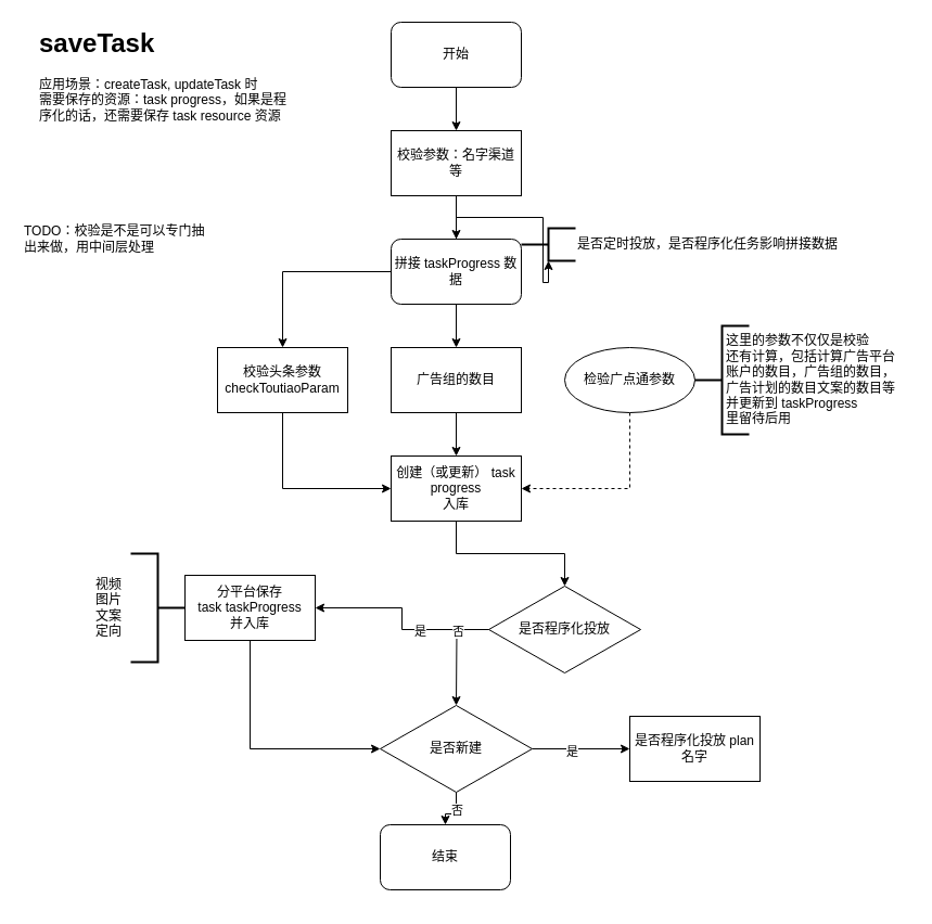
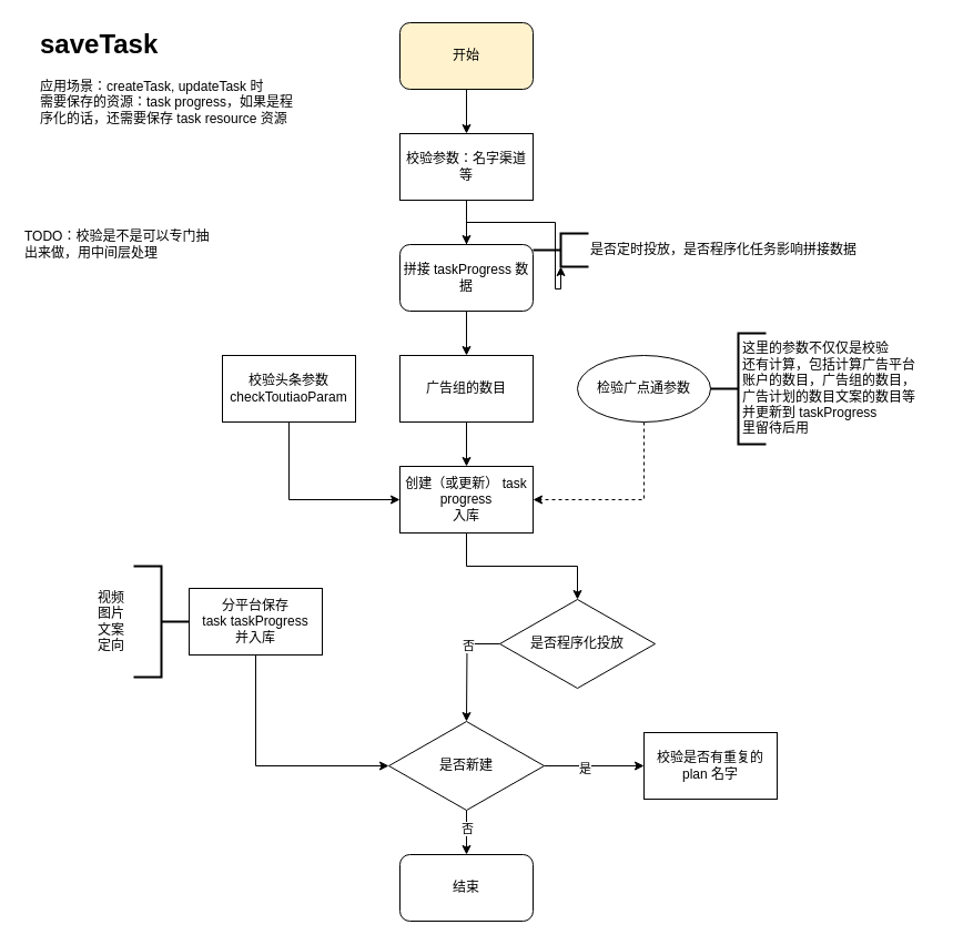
  <mxCell id="0" />
  <mxCell id="1" parent="0" />
  <mxCell id="2" value="&lt;h1&gt;saveTask&lt;/h1&gt;&lt;div&gt;应用场景：createTask, updateTask 时&lt;/div&gt;&lt;div&gt;需要保存的资源：task progress，如果是程序化的话，还需要保存 task resource 资源&lt;/div&gt;" style="text;html=1;strokeColor=none;fillColor=none;spacing=5;spacingTop=-20;whiteSpace=wrap;overflow=hidden;rounded=0;" vertex="1" parent="1"><mxGeometry x="31" y="20" width="240" height="110" as="geometry" /></mxCell>
  <mxCell id="3" value="" style="edgeStyle=orthogonalEdgeStyle;rounded=0;orthogonalLoop=1;jettySize=auto;html=1;" edge="1" parent="1" source="4" target="6"><mxGeometry relative="1" as="geometry" /></mxCell>
- <mxCell id="4" value="开始" style="rounded=1;whiteSpace=wrap;html=1;" vertex="1" parent="1"><mxGeometry x="360" y="20" width="120" height="60" as="geometry" /></mxCell>
+ <mxCell id="4" value="开始" style="rounded=1;whiteSpace=wrap;html=1;fillColor=#fff2cc;" vertex="1" parent="1"><mxGeometry x="360" y="20" width="120" height="60" as="geometry" /></mxCell>
  <mxCell id="5" value="" style="edgeStyle=orthogonalEdgeStyle;rounded=0;orthogonalLoop=1;jettySize=auto;html=1;" edge="1" parent="1" source="6" target="11"><mxGeometry relative="1" as="geometry" /></mxCell>
  <mxCell id="6" value="校验参数：名字渠道等" style="rounded=0;whiteSpace=wrap;html=1;" vertex="1" parent="1"><mxGeometry x="360" y="120" width="120" height="60" as="geometry" /></mxCell>
  <mxCell id="7" value="TODO：校验是不是可以专门抽出来做，用中间层处理" style="text;html=1;strokeColor=none;fillColor=none;align=left;verticalAlign=middle;whiteSpace=wrap;rounded=0;" vertex="1" parent="1"><mxGeometry x="20" y="210" width="170" height="20" as="geometry" /></mxCell>
  <mxCell id="8" style="edgeStyle=orthogonalEdgeStyle;rounded=0;orthogonalLoop=1;jettySize=auto;html=1;entryX=0.5;entryY=0;entryDx=0;entryDy=0;" edge="1" parent="1" source="11" target="14"><mxGeometry relative="1" as="geometry" /></mxCell>
- <mxCell id="9" style="edgeStyle=orthogonalEdgeStyle;rounded=0;orthogonalLoop=1;jettySize=auto;html=1;" edge="1" parent="1" source="11" target="16"><mxGeometry relative="1" as="geometry" /></mxCell>
  <mxCell id="10" style="edgeStyle=orthogonalEdgeStyle;rounded=0;orthogonalLoop=1;jettySize=auto;html=1;" edge="1" parent="1" source="11" target="12"><mxGeometry relative="1" as="geometry" /></mxCell>
  <mxCell id="11" value="拼接 taskProgress 数据" style="whiteSpace=wrap;html=1;rounded=1;" vertex="1" parent="1"><mxGeometry x="360" y="220" width="120" height="60" as="geometry" /></mxCell>
  <mxCell id="12" value="&lt;span style=&quot;text-align: center&quot;&gt;是否定时投放，是否程序化任务影响拼接数据&lt;/span&gt;" style="strokeWidth=2;html=1;shape=mxgraph.flowchart.annotation_2;align=left;labelPosition=right;pointerEvents=1;" vertex="1" parent="1"><mxGeometry x="480" y="210" width="50" height="30" as="geometry" /></mxCell>
  <mxCell id="13" value="" style="edgeStyle=orthogonalEdgeStyle;rounded=0;orthogonalLoop=1;jettySize=auto;html=1;" edge="1" parent="1" source="14" target="20"><mxGeometry relative="1" as="geometry" /></mxCell>
  <mxCell id="14" value="广告组的数目" style="rounded=0;whiteSpace=wrap;html=1;" vertex="1" parent="1"><mxGeometry x="360" y="320" width="120" height="60" as="geometry" /></mxCell>
  <mxCell id="15" style="edgeStyle=orthogonalEdgeStyle;rounded=0;orthogonalLoop=1;jettySize=auto;html=1;" edge="1" parent="1" source="16" target="20"><mxGeometry relative="1" as="geometry"><Array as="points"><mxPoint x="260" y="450" /></Array></mxGeometry></mxCell>
  <mxCell id="16" value="校验头条参数&lt;br&gt;checkToutiaoParam" style="rounded=0;whiteSpace=wrap;html=1;" vertex="1" parent="1"><mxGeometry x="200" y="320" width="120" height="60" as="geometry" /></mxCell>
  <mxCell id="17" style="edgeStyle=orthogonalEdgeStyle;rounded=0;orthogonalLoop=1;jettySize=auto;html=1;dashed=1;" edge="1" parent="1" source="18" target="20"><mxGeometry relative="1" as="geometry"><Array as="points"><mxPoint x="580" y="450" /></Array></mxGeometry></mxCell>
  <mxCell id="18" value="检验广点通参数" style="ellipse;whiteSpace=wrap;html=1;" vertex="1" parent="1"><mxGeometry x="520" y="320" width="120" height="60" as="geometry" /></mxCell>
  <mxCell id="19" value="" style="edgeStyle=orthogonalEdgeStyle;rounded=0;orthogonalLoop=1;jettySize=auto;html=1;" edge="1" parent="1" source="20" target="25"><mxGeometry relative="1" as="geometry" /></mxCell>
  <mxCell id="20" value="创建（或更新） task progress &lt;br&gt;入库" style="whiteSpace=wrap;html=1;rounded=0;" vertex="1" parent="1"><mxGeometry x="360" y="420" width="120" height="60" as="geometry" /></mxCell>
- <mxCell id="21" value="" style="edgeStyle=orthogonalEdgeStyle;rounded=0;orthogonalLoop=1;jettySize=auto;html=1;" edge="1" parent="1" source="25" target="27"><mxGeometry relative="1" as="geometry" /></mxCell>
- <mxCell id="22" value="是" style="edgeLabel;html=1;align=center;verticalAlign=middle;resizable=0;points=[];" vertex="1" connectable="0" parent="21"><mxGeometry x="-0.289" y="1" relative="1" as="geometry"><mxPoint as="offset" /></mxGeometry></mxCell>
  <mxCell id="23" value="" style="edgeStyle=orthogonalEdgeStyle;rounded=0;orthogonalLoop=1;jettySize=auto;html=1;" edge="1" parent="1" source="25"><mxGeometry relative="1" as="geometry"><mxPoint x="420" y="650" as="targetPoint" /></mxGeometry></mxCell>
  <mxCell id="24" value="否" style="edgeLabel;html=1;align=center;verticalAlign=middle;resizable=0;points=[];" vertex="1" connectable="0" parent="23"><mxGeometry x="-0.422" y="1" relative="1" as="geometry"><mxPoint as="offset" /></mxGeometry></mxCell>
  <mxCell id="25" value="是否程序化投放" style="rhombus;whiteSpace=wrap;html=1;rounded=0;" vertex="1" parent="1"><mxGeometry x="450" y="540" width="140" height="80" as="geometry" /></mxCell>
  <mxCell id="26" style="edgeStyle=orthogonalEdgeStyle;rounded=0;orthogonalLoop=1;jettySize=auto;html=1;entryX=0;entryY=0.5;entryDx=0;entryDy=0;" edge="1" parent="1" source="27" target="34"><mxGeometry relative="1" as="geometry"><mxPoint x="360" y="695" as="targetPoint" /><Array as="points"><mxPoint x="230" y="690" /><mxPoint x="350" y="690" /></Array></mxGeometry></mxCell>
  <mxCell id="27" value="分平台保存&lt;br&gt;task taskProgress&lt;br&gt;并入库" style="whiteSpace=wrap;html=1;rounded=0;" vertex="1" parent="1"><mxGeometry x="170" y="530" width="120" height="60" as="geometry" /></mxCell>
  <mxCell id="28" value="" style="strokeWidth=2;html=1;shape=mxgraph.flowchart.annotation_2;align=left;labelPosition=right;pointerEvents=1;rotation=-180;" vertex="1" parent="1"><mxGeometry x="120" y="510" width="50" height="100" as="geometry" /></mxCell>
  <mxCell id="29" value="视频&lt;br&gt;图片&lt;br&gt;文案&lt;br&gt;定向" style="text;html=1;strokeColor=none;fillColor=none;align=center;verticalAlign=middle;whiteSpace=wrap;rounded=0;" vertex="1" parent="1"><mxGeometry x="80" y="550" width="40" height="20" as="geometry" /></mxCell>
  <mxCell id="30" style="edgeStyle=orthogonalEdgeStyle;rounded=0;orthogonalLoop=1;jettySize=auto;html=1;entryX=0.5;entryY=0;entryDx=0;entryDy=0;" edge="1" parent="1" source="34" target="35"><mxGeometry relative="1" as="geometry" /></mxCell>
  <mxCell id="31" value="否" style="edgeLabel;html=1;align=center;verticalAlign=middle;resizable=0;points=[];" vertex="1" connectable="0" parent="30"><mxGeometry x="-0.2" relative="1" as="geometry"><mxPoint as="offset" /></mxGeometry></mxCell>
  <mxCell id="32" value="" style="edgeStyle=orthogonalEdgeStyle;rounded=0;orthogonalLoop=1;jettySize=auto;html=1;" edge="1" parent="1" source="34" target="36"><mxGeometry relative="1" as="geometry" /></mxCell>
  <mxCell id="33" value="是" style="edgeLabel;html=1;align=center;verticalAlign=middle;resizable=0;points=[];" vertex="1" connectable="0" parent="32"><mxGeometry x="-0.2" y="-2" relative="1" as="geometry"><mxPoint as="offset" /></mxGeometry></mxCell>
  <mxCell id="34" value="是否新建" style="rhombus;whiteSpace=wrap;html=1;rounded=0;" vertex="1" parent="1"><mxGeometry x="350" y="650" width="140" height="80" as="geometry" /></mxCell>
- <mxCell id="35" value="结束" style="rounded=1;whiteSpace=wrap;html=1;" vertex="1" parent="1"><mxGeometry x="350" y="760" width="120" height="60" as="geometry" /></mxCell>
- <mxCell id="36" value="是否程序化投放 plan 名字" style="whiteSpace=wrap;html=1;rounded=0;" vertex="1" parent="1"><mxGeometry x="580" y="660" width="120" height="60" as="geometry" /></mxCell>
+ <mxCell id="35" value="结束" style="rounded=1;whiteSpace=wrap;html=1;" vertex="1" parent="1"><mxGeometry x="360" y="770" width="120" height="60" as="geometry" /></mxCell>
+ <mxCell id="36" value="校验是否有重复的 plan 名字" style="whiteSpace=wrap;html=1;rounded=0;" vertex="1" parent="1"><mxGeometry x="580" y="660" width="120" height="60" as="geometry" /></mxCell>
  <mxCell id="37" value="" style="strokeWidth=2;html=1;shape=mxgraph.flowchart.annotation_2;align=left;labelPosition=right;pointerEvents=1;" vertex="1" parent="1"><mxGeometry x="640" y="300" width="50" height="100" as="geometry" /></mxCell>
  <mxCell id="38" value="这里的参数不仅仅是校验&lt;br&gt;还有计算，包括计算广告平台&lt;br&gt;账户的数目，广告组的数目，&lt;br&gt;广告计划的数目文案的数目等&lt;br&gt;并更新到 taskProgress &lt;br&gt;里留待后用" style="text;html=1;align=left;verticalAlign=middle;resizable=0;points=[];autosize=1;" vertex="1" parent="1"><mxGeometry x="667" y="305" width="170" height="90" as="geometry" /></mxCell>
